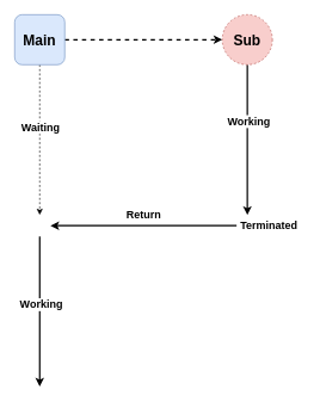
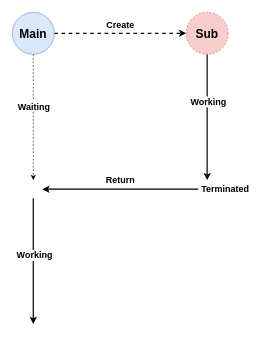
  <mxCell id="0" />
  <mxCell id="1" parent="0" />
  <mxCell id="2" style="edgeStyle=orthogonalEdgeStyle;rounded=0;orthogonalLoop=1;jettySize=auto;html=1;entryX=0;entryY=0.5;entryDx=0;entryDy=0;strokeWidth=2;dashed=1;" parent="1" source="5" target="8" edge="1"><mxGeometry relative="1" as="geometry" /></mxCell>
  <mxCell id="3" style="edgeStyle=orthogonalEdgeStyle;rounded=0;orthogonalLoop=1;jettySize=auto;html=1;entryX=0.5;entryY=0;entryDx=0;entryDy=0;strokeColor=default;strokeWidth=1;dashed=1;" parent="1" source="5" target="14" edge="1"><mxGeometry relative="1" as="geometry" /></mxCell>
  <mxCell id="4" value="&lt;font style=&quot;font-size: 15px&quot;&gt;&lt;b&gt;Waiting&lt;/b&gt;&lt;/font&gt;" style="edgeLabel;html=1;align=center;verticalAlign=middle;resizable=0;points=[];" parent="3" vertex="1" connectable="0"><mxGeometry x="-0.181" relative="1" as="geometry"><mxPoint as="offset" /></mxGeometry></mxCell>
- <mxCell id="5" value="&lt;b&gt;&lt;font style=&quot;font-size: 20px&quot;&gt;Main&lt;/font&gt;&lt;/b&gt;" style="whiteSpace=wrap;html=1;aspect=fixed;fillColor=#dae8fc;strokeColor=#6c8ebf;rounded=1;" parent="1" vertex="1"><mxGeometry x="20" y="20" width="70" height="70" as="geometry" /></mxCell>
+ <mxCell id="5" value="&lt;b&gt;&lt;font style=&quot;font-size: 20px&quot;&gt;Main&lt;/font&gt;&lt;/b&gt;" style="ellipse;whiteSpace=wrap;html=1;aspect=fixed;fillColor=#dae8fc;strokeColor=#6c8ebf;" parent="1" vertex="1"><mxGeometry x="20" y="20" width="70" height="70" as="geometry" /></mxCell>
  <mxCell id="6" style="edgeStyle=orthogonalEdgeStyle;rounded=0;orthogonalLoop=1;jettySize=auto;html=1;entryX=0.5;entryY=0;entryDx=0;entryDy=0;strokeColor=default;strokeWidth=2;" parent="1" source="8" target="11" edge="1"><mxGeometry relative="1" as="geometry" /></mxCell>
  <mxCell id="7" value="&lt;font style=&quot;font-size: 15px&quot;&gt;&lt;b&gt;Working&lt;/b&gt;&lt;/font&gt;" style="edgeLabel;html=1;align=center;verticalAlign=middle;resizable=0;points=[];" parent="6" vertex="1" connectable="0"><mxGeometry x="-0.257" y="1" relative="1" as="geometry"><mxPoint as="offset" /></mxGeometry></mxCell>
  <mxCell id="8" value="&lt;b&gt;&lt;font style=&quot;font-size: 20px&quot;&gt;Sub&lt;/font&gt;&lt;/b&gt;" style="ellipse;whiteSpace=wrap;html=1;aspect=fixed;fillColor=#f8cecc;strokeColor=#b85450;dashed=1;" parent="1" vertex="1"><mxGeometry x="310" y="20" width="70" height="70" as="geometry" /></mxCell>
+ <mxCell id="9" value="&lt;font style=&quot;font-size: 15px&quot;&gt;&lt;b&gt;Create&lt;/b&gt;&lt;/font&gt;" style="text;html=1;align=center;verticalAlign=middle;resizable=0;points=[];autosize=1;strokeColor=none;fillColor=none;" parent="1" vertex="1"><mxGeometry x="170" y="30" width="60" height="20" as="geometry" /></mxCell>
  <mxCell id="10" style="edgeStyle=orthogonalEdgeStyle;rounded=0;orthogonalLoop=1;jettySize=auto;html=1;entryX=1;entryY=0.5;entryDx=0;entryDy=0;strokeColor=default;strokeWidth=2;" parent="1" source="11" target="14" edge="1"><mxGeometry relative="1" as="geometry" /></mxCell>
  <mxCell id="11" value="" style="ellipse;whiteSpace=wrap;html=1;aspect=fixed;fillColor=none;strokeColor=none;" parent="1" vertex="1"><mxGeometry x="330" y="300" width="30" height="30" as="geometry" /></mxCell>
  <mxCell id="12" style="edgeStyle=orthogonalEdgeStyle;rounded=0;orthogonalLoop=1;jettySize=auto;html=1;strokeColor=default;strokeWidth=2;" parent="1" source="14" edge="1"><mxGeometry relative="1" as="geometry"><mxPoint x="55" y="540" as="targetPoint" /></mxGeometry></mxCell>
  <mxCell id="13" value="&lt;font style=&quot;font-size: 15px&quot;&gt;&lt;b&gt;Working&lt;/b&gt;&lt;/font&gt;" style="edgeLabel;html=1;align=center;verticalAlign=middle;resizable=0;points=[];" parent="12" vertex="1" connectable="0"><mxGeometry x="-0.105" y="1" relative="1" as="geometry"><mxPoint as="offset" /></mxGeometry></mxCell>
  <mxCell id="14" value="" style="ellipse;whiteSpace=wrap;html=1;aspect=fixed;fillColor=none;strokeColor=none;" parent="1" vertex="1"><mxGeometry x="40" y="300" width="30" height="30" as="geometry" /></mxCell>
  <mxCell id="15" value="&lt;font style=&quot;font-size: 15px&quot;&gt;&lt;b&gt;Terminated&lt;/b&gt;&lt;/font&gt;" style="text;html=1;align=center;verticalAlign=middle;resizable=0;points=[];autosize=1;strokeColor=none;fillColor=none;" parent="1" vertex="1"><mxGeometry x="325" y="305" width="100" height="20" as="geometry" /></mxCell>
  <mxCell id="16" value="&lt;b&gt;&lt;font style=&quot;font-size: 15px&quot;&gt;Return&lt;/font&gt;&lt;/b&gt;" style="text;html=1;align=center;verticalAlign=middle;resizable=0;points=[];autosize=1;strokeColor=none;fillColor=none;" vertex="1" parent="1"><mxGeometry x="170" y="290" width="60" height="20" as="geometry" /></mxCell>
